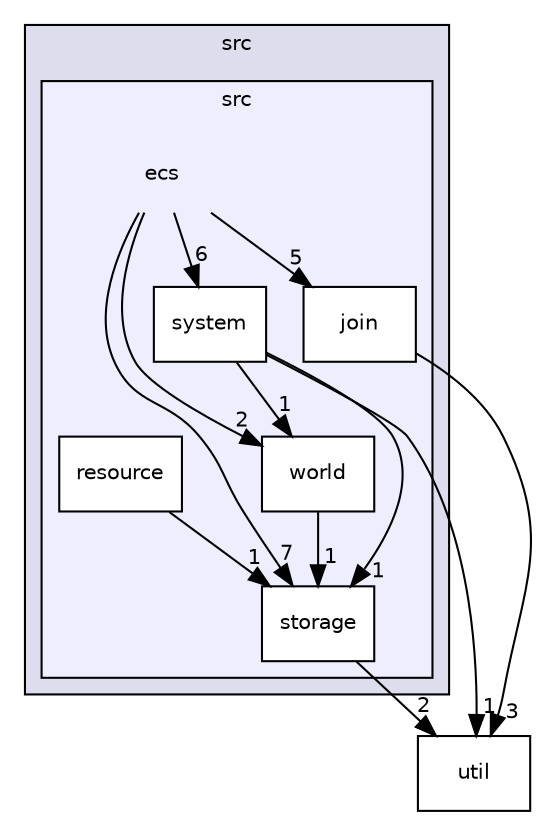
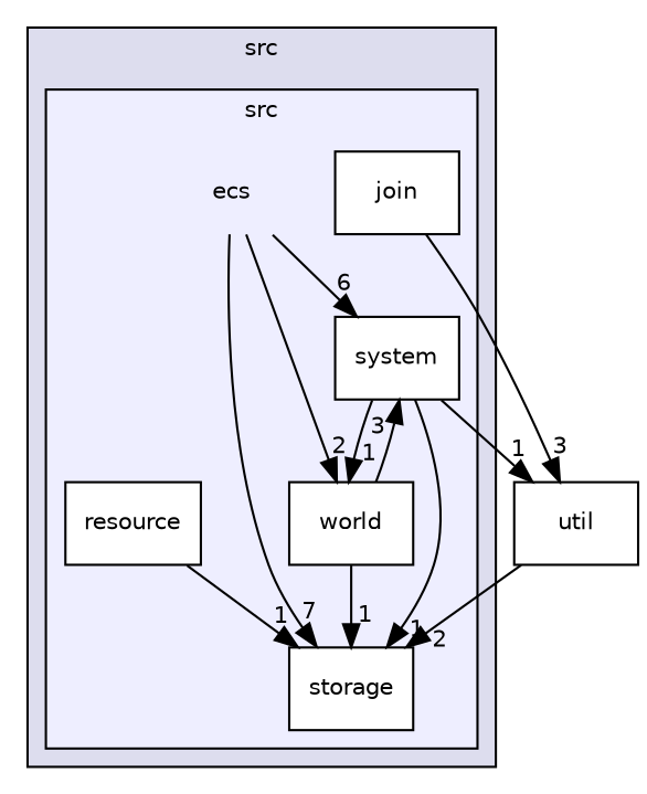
  digraph {
    compound=true
    node [fontname=Helvetica fontsize=10 shape=box color=black fillcolor=white style=filled]
    edge [headlabel=1 labeldistance=1.5 labelfontname=Helvetica labelfontsize=10]
    n1 [label=ecs shape=plaintext color="" fillcolor="" style=""]
    n2 [label=join]
    n3 [label=resource]
    n4 [label=storage]
    n5 [label=system]
    n6 [label=world]
    n7 [label=util color="" fillcolor="" style=""]
    subgraph cluster_1 {
      bgcolor="#ddddee"
      fontname=Helvetica
      fontsize=10
      label=src
      pencolor=black
      subgraph cluster_2 {
        bgcolor="#eeeeff"
        fontname=Helvetica
        fontsize=10
        label=src
        pencolor=black
        n1
        n2
        n3
        n4
        n5
        n6
      }
    }
-   n1 -> n2 [headlabel=5]
    n1 -> n4 [headlabel=7]
    n1 -> n5 [headlabel=6]
    n1 -> n6 [headlabel=2]
    n2 -> n7 [headlabel=3]
    n3 -> n4
-   n4 -> n7 [headlabel=2]
+   n7 -> n4 [headlabel=2]
    n5 -> n4
    n5 -> n6
    n5 -> n7
    n6 -> n4
+   n6 -> n5 [headlabel=3]
  }
